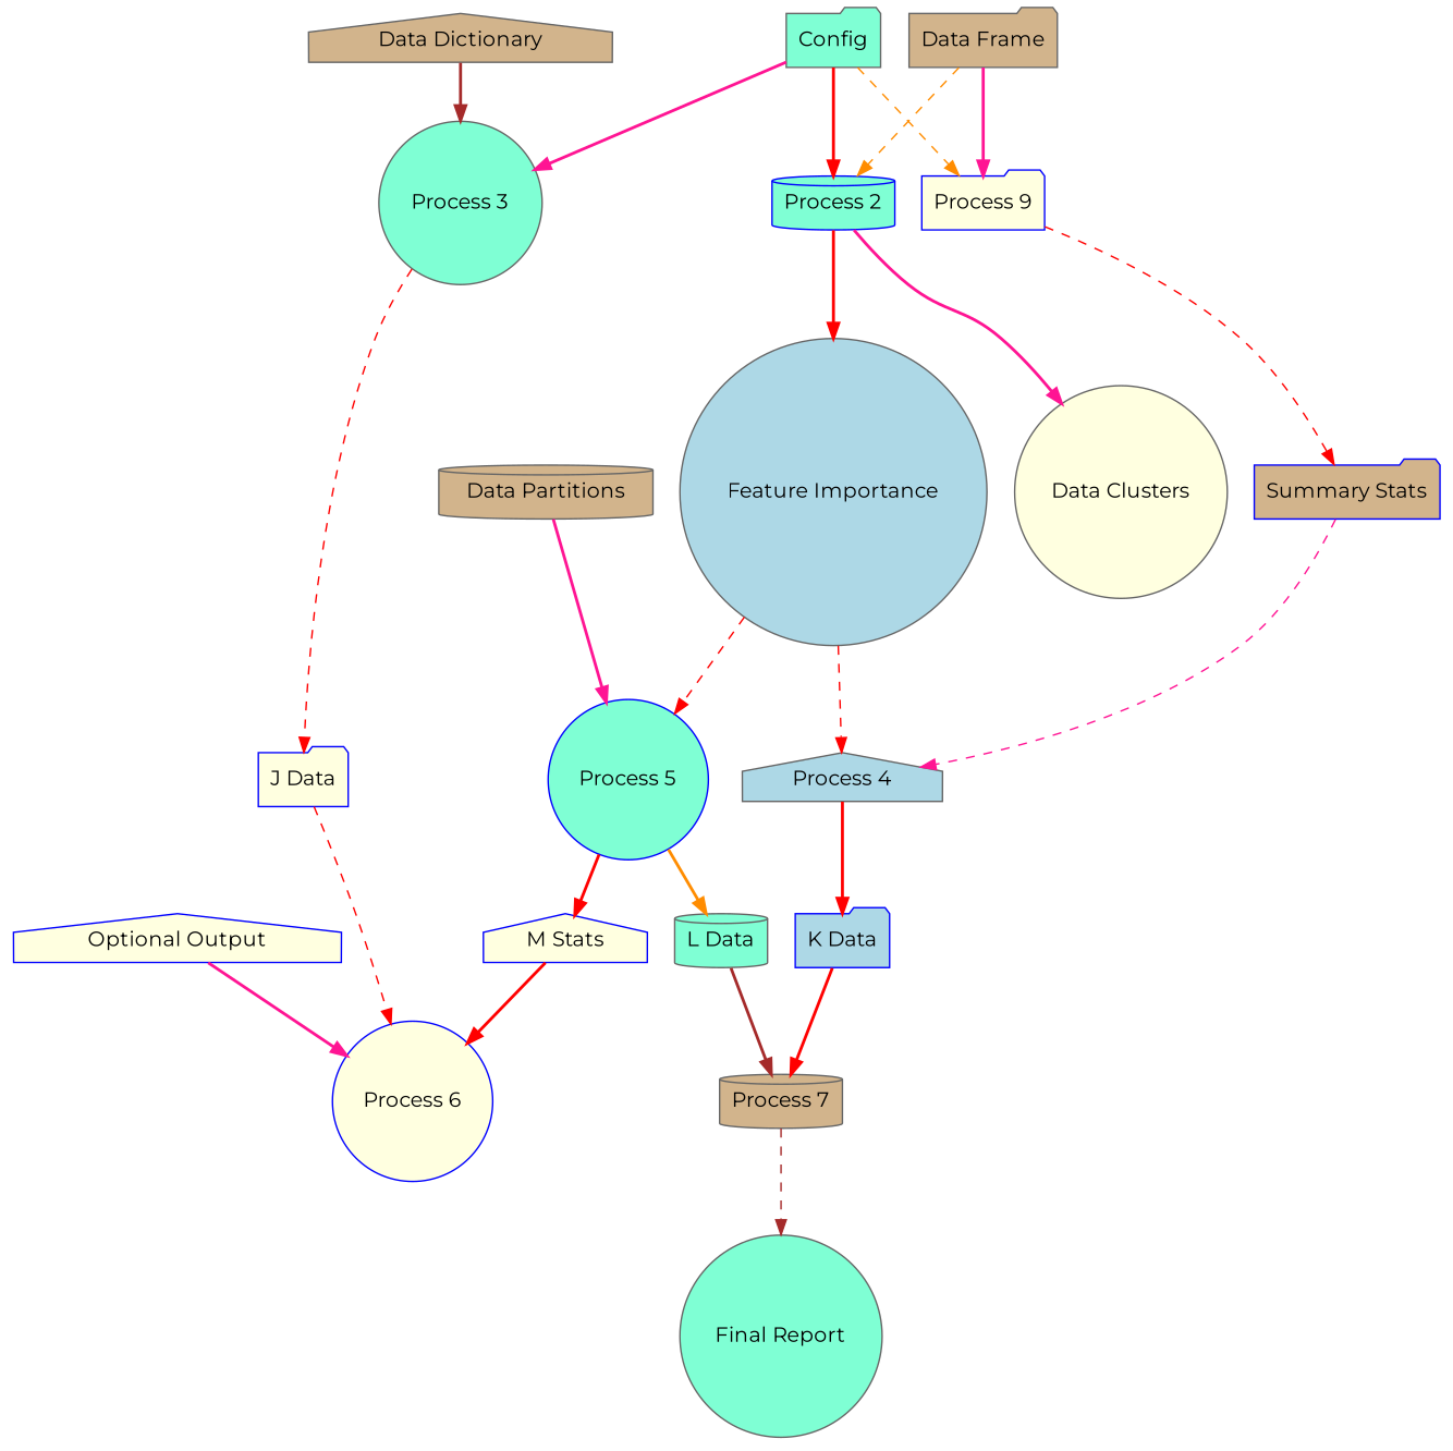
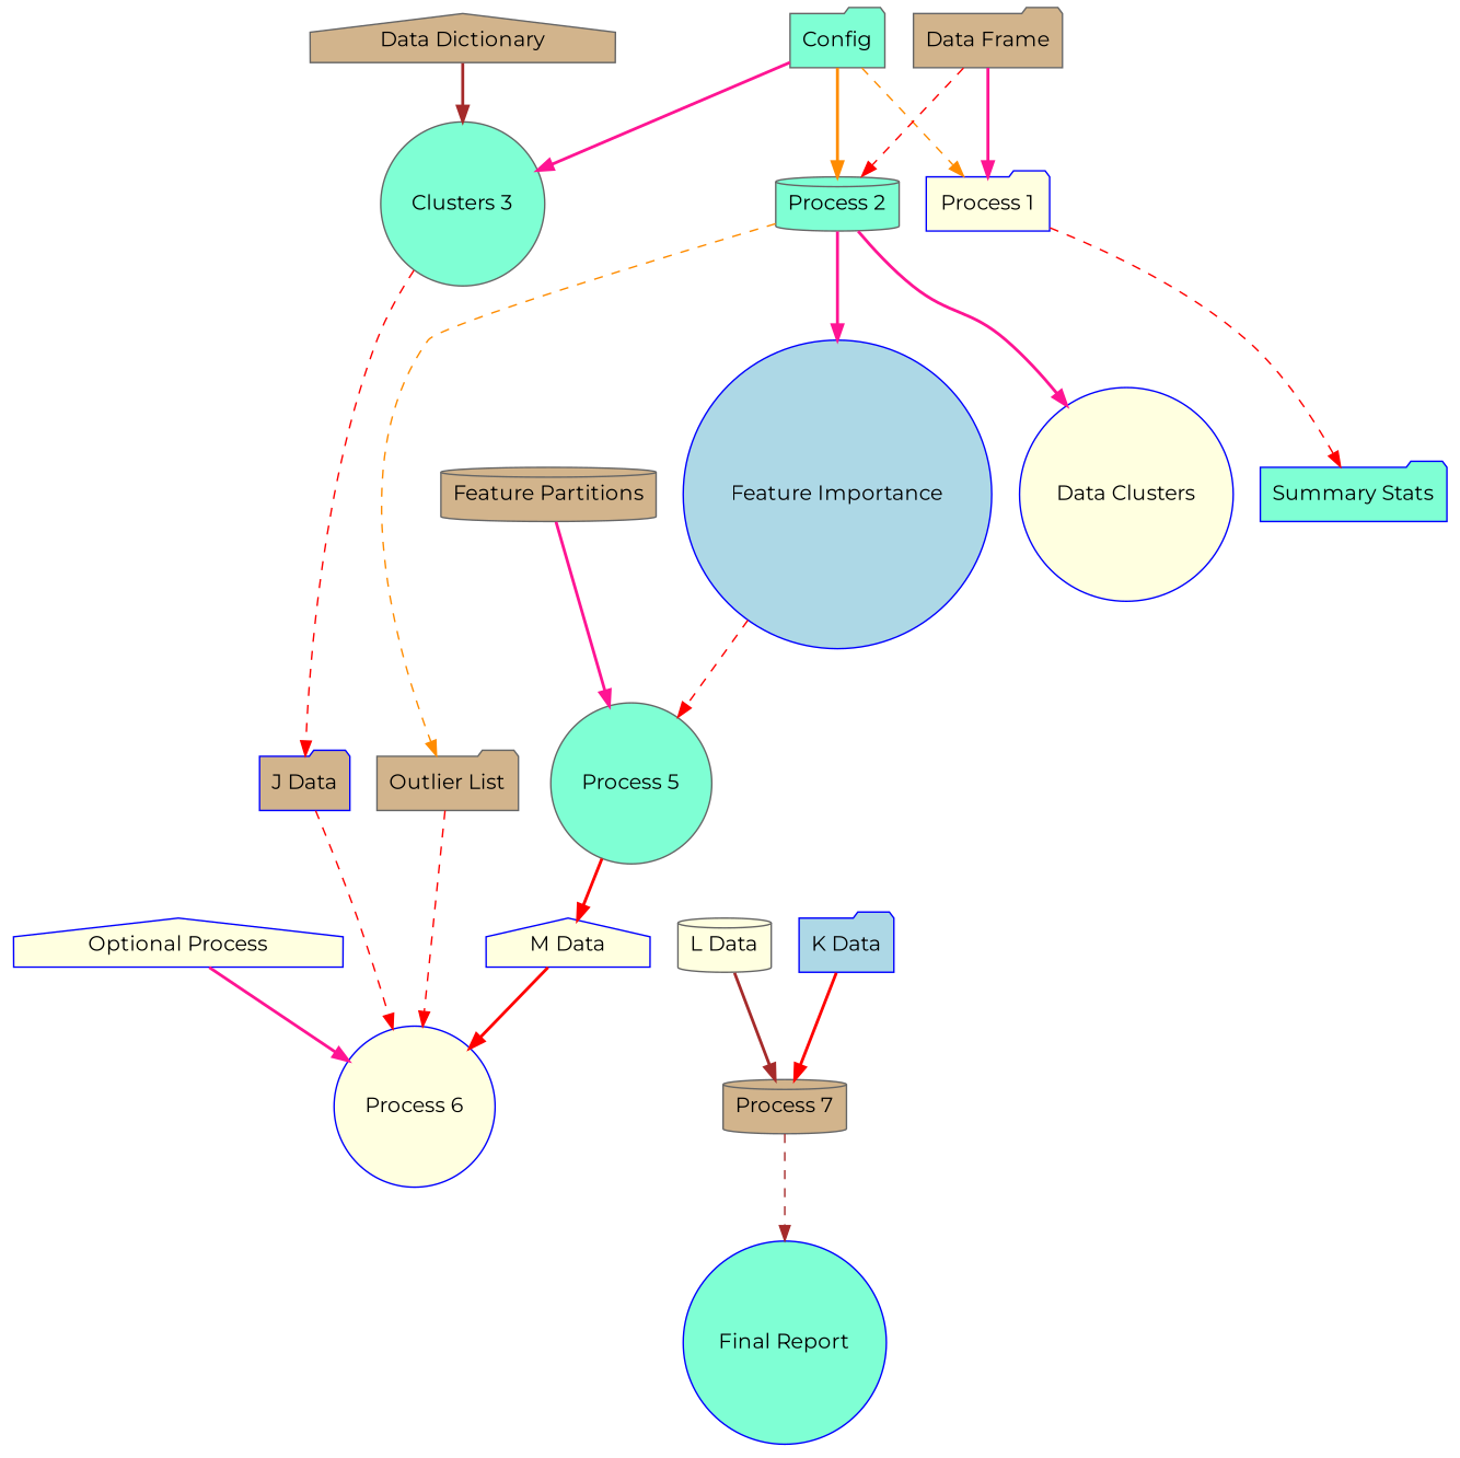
  digraph {
    fontname=Montserrat
    node [color=gray40 fillcolor=aquamarine fontname=Montserrat shape=folder style=filled]
    edge [color=red fontname=Montserrat style=bold]
    n1 [label=Config]
-   n2 [color=blue fillcolor=lightyellow label="Process 9"]
-   n3 [color=blue label="Process 2" shape=cylinder]
-   n4 [label="Process 3" shape=circle]
-   n5 [color=blue fillcolor=tan label="Summary Stats"]
-   n6 [fillcolor=lightblue label="Feature Importance" shape=circle]
-   n7 [fillcolor=lightyellow label="Data Clusters" shape=circle]
-   n9 [color=blue fillcolor=lightyellow label="J Data"]
+   n2 [color=blue fillcolor=lightyellow label="Process 1"]
+   n3 [label="Process 2" shape=cylinder]
+   n4 [label="Clusters 3" shape=circle]
+   n5 [color=blue label="Summary Stats"]
+   n6 [color=blue fillcolor=lightblue label="Feature Importance" shape=circle]
+   n7 [color=blue fillcolor=lightyellow label="Data Clusters" shape=circle]
+   n8 [fillcolor=tan label="Outlier List"]
+   n9 [color=blue fillcolor=tan label="J Data"]
    n10 [fillcolor=tan label="Data Frame"]
-   n11 [fillcolor=lightblue label="Process 4" shape=house]
    n12 [color=blue fillcolor=lightblue label="K Data"]
-   n13 [fillcolor=tan label="Data Partitions" shape=cylinder]
-   n14 [color=blue label="Process 5" shape=circle]
-   n15 [label="L Data" shape=cylinder]
-   n16 [color=blue fillcolor=lightyellow label="M Stats" shape=house]
+   n13 [fillcolor=tan label="Feature Partitions" shape=cylinder]
+   n14 [label="Process 5" shape=circle]
+   n15 [fillcolor=lightyellow label="L Data" shape=cylinder]
+   n16 [color=blue fillcolor=lightyellow label="M Data" shape=house]
    n17 [color=blue fillcolor=lightyellow label="Process 6" shape=circle]
    n18 [fillcolor=tan label="Data Dictionary" shape=house]
    n19 [fillcolor=tan label="Process 7" shape=cylinder]
-   n20 [label="Final Report" shape=circle]
-   n21 [color=blue fillcolor=lightyellow label="Optional Output" shape=house]
+   n20 [color=blue label="Final Report" shape=circle]
+   n21 [color=blue fillcolor=lightyellow label="Optional Process" shape=house]
    n1 -> n2 [color=darkorange style=dashed]
-   n1 -> n3
+   n1 -> n3 [color=darkorange]
    n1 -> n4 [color=deeppink]
    n2 -> n5 [style=dashed]
-   n3 -> n6
+   n3 -> n6 [color=deeppink]
    n3 -> n7 [color=deeppink]
+   n3 -> n8 [color=darkorange style=dashed]
    n4 -> n9 [style=dashed]
-   n5 -> n11 [color=deeppink style=dashed]
-   n6 -> n11 [style=dashed]
    n6 -> n14 [style=dashed]
+   n8 -> n17 [style=dashed]
    n9 -> n17 [style=dashed]
    n10 -> n2 [color=deeppink]
-   n10 -> n3 [color=darkorange style=dashed]
-   n11 -> n12
+   n10 -> n3 [style=dashed]
    n12 -> n19
    n13 -> n14 [color=deeppink]
-   n14 -> n15 [color=darkorange]
    n14 -> n16
    n15 -> n19 [color=brown]
    n16 -> n17
    n18 -> n4 [color=brown]
    n19 -> n20 [color=brown style=dashed]
    n21 -> n17 [color=deeppink]
  }
